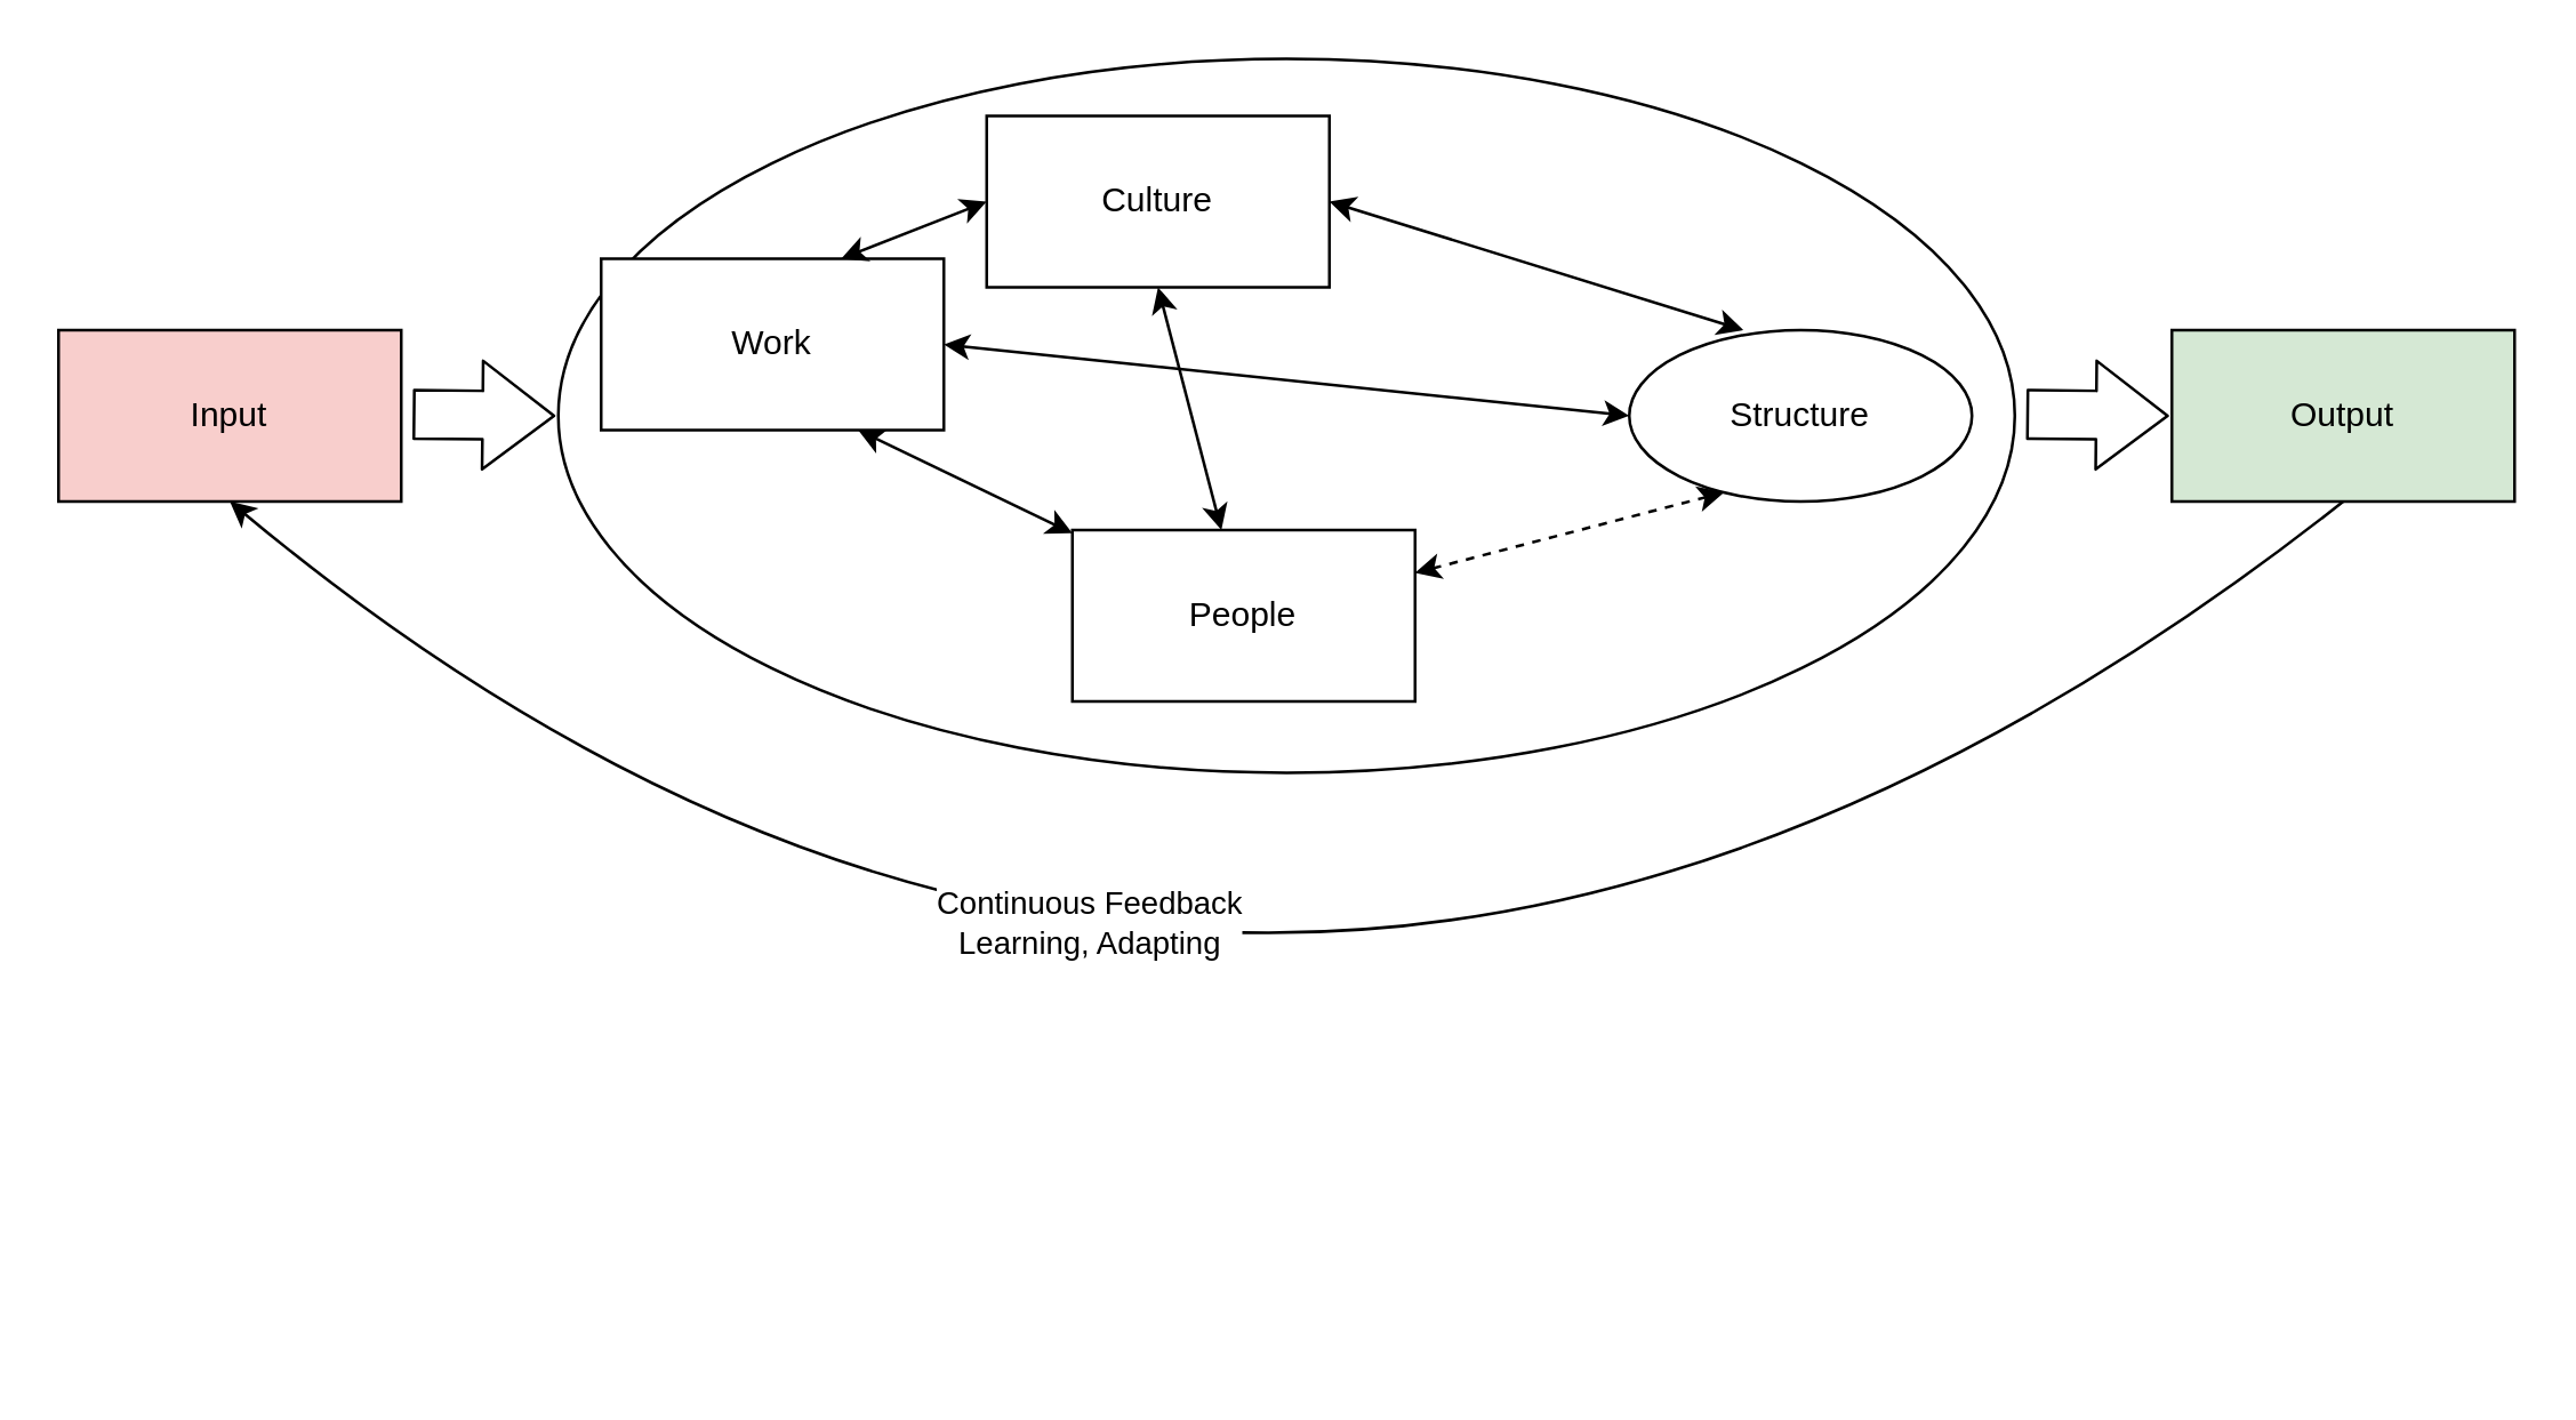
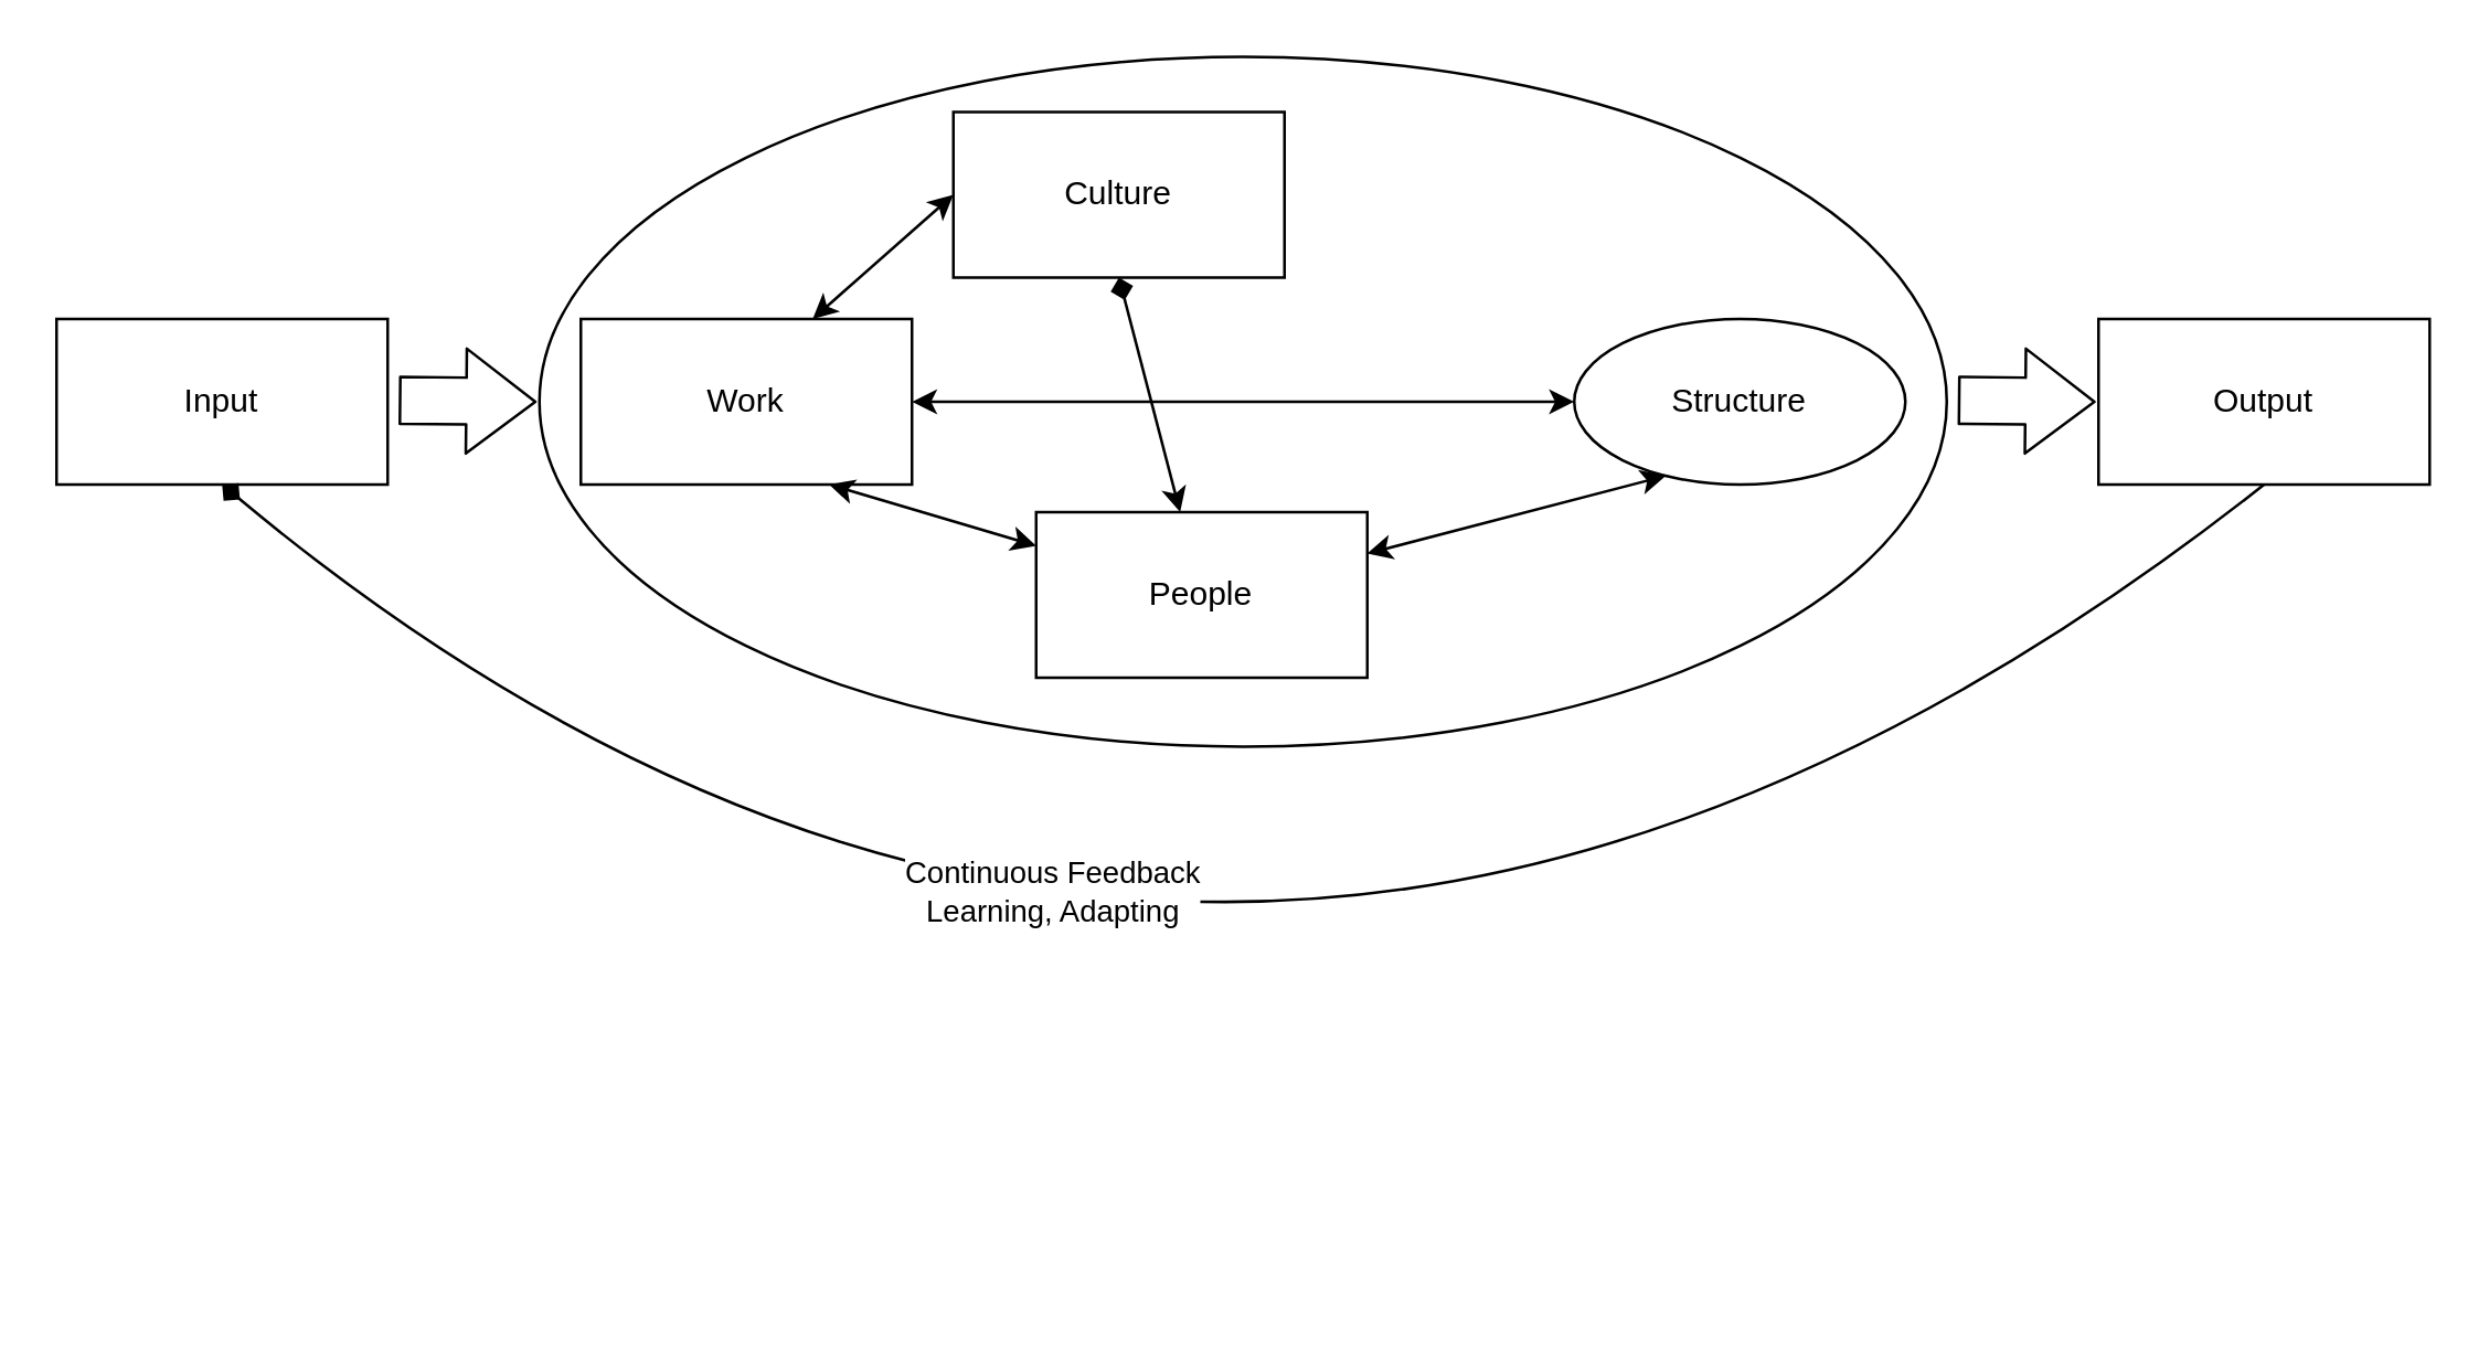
  <mxCell id="0" />
  <mxCell id="1" parent="0" />
  <mxCell id="2" value="" style="ellipse;whiteSpace=wrap;html=1;" vertex="1" parent="1"><mxGeometry x="195" y="20" width="510" height="250" as="geometry" /></mxCell>
  <mxCell id="3" value="Culture" style="rounded=0;whiteSpace=wrap;html=1;" vertex="1" parent="1"><mxGeometry x="345" y="40" width="120" height="60" as="geometry" /></mxCell>
  <mxCell id="4" value="People" style="rounded=0;whiteSpace=wrap;html=1;" vertex="1" parent="1"><mxGeometry x="375" y="185" width="120" height="60" as="geometry" /></mxCell>
- <mxCell id="5" value="Work" style="rounded=0;whiteSpace=wrap;html=1;" vertex="1" parent="1"><mxGeometry x="210" y="90" width="120" height="60" as="geometry" /></mxCell>
+ <mxCell id="5" value="Work" style="rounded=0;whiteSpace=wrap;html=1;" vertex="1" parent="1"><mxGeometry x="210" y="115" width="120" height="60" as="geometry" /></mxCell>
  <mxCell id="6" value="Structure" style="ellipse;whiteSpace=wrap;html=1;" vertex="1" parent="1"><mxGeometry x="570" y="115" width="120" height="60" as="geometry" /></mxCell>
- <mxCell id="7" value="Input" style="rounded=0;whiteSpace=wrap;html=1;fillColor=#f8cecc;" vertex="1" parent="1"><mxGeometry x="20" y="115" width="120" height="60" as="geometry" /></mxCell>
- <mxCell id="8" value="Output" style="rounded=0;whiteSpace=wrap;html=1;fillColor=#d5e8d4;" vertex="1" parent="1"><mxGeometry x="760" y="115" width="120" height="60" as="geometry" /></mxCell>
+ <mxCell id="7" value="Input" style="rounded=0;whiteSpace=wrap;html=1;" vertex="1" parent="1"><mxGeometry x="20" y="115" width="120" height="60" as="geometry" /></mxCell>
+ <mxCell id="8" value="Output" style="rounded=0;whiteSpace=wrap;html=1;" vertex="1" parent="1"><mxGeometry x="760" y="115" width="120" height="60" as="geometry" /></mxCell>
  <mxCell id="9" value="" style="shape=flexArrow;endArrow=classic;html=1;width=17;endSize=8;" edge="1" parent="1"><mxGeometry width="50" height="50" relative="1" as="geometry"><mxPoint x="144" y="144.5" as="sourcePoint" /><mxPoint x="194" y="145" as="targetPoint" /></mxGeometry></mxCell>
  <mxCell id="10" value="" style="shape=flexArrow;endArrow=classic;html=1;width=17;endSize=8;" edge="1" parent="1"><mxGeometry width="50" height="50" relative="1" as="geometry"><mxPoint x="709" y="144.5" as="sourcePoint" /><mxPoint x="759" y="145" as="targetPoint" /></mxGeometry></mxCell>
- <mxCell id="11" value="" style="curved=1;endArrow=classic;html=1;exitX=0.5;exitY=1;exitDx=0;exitDy=0;entryX=0.5;entryY=1;entryDx=0;entryDy=0;" edge="1" parent="1" source="8" target="7"><mxGeometry width="50" height="50" relative="1" as="geometry"><mxPoint x="430" y="395" as="sourcePoint" /><mxPoint x="480" y="345" as="targetPoint" /><Array as="points"><mxPoint x="440" y="475" /></Array></mxGeometry></mxCell>
+ <mxCell id="11" value="" style="curved=1;endArrow=diamond;html=1;exitX=0.5;exitY=1;exitDx=0;exitDy=0;entryX=0.5;entryY=1;entryDx=0;entryDy=0;" edge="1" parent="1" source="8" target="7"><mxGeometry width="50" height="50" relative="1" as="geometry"><mxPoint x="430" y="395" as="sourcePoint" /><mxPoint x="480" y="345" as="targetPoint" /><Array as="points"><mxPoint x="440" y="475" /></Array></mxGeometry></mxCell>
  <mxCell id="12" value="Continuous Feedback&lt;br&gt;Learning, Adapting" style="edgeLabel;html=1;align=center;verticalAlign=middle;resizable=0;points=[];" vertex="1" connectable="0" parent="11"><mxGeometry x="0.319" y="-79" relative="1" as="geometry"><mxPoint as="offset" /></mxGeometry></mxCell>
  <mxCell id="13" value="" style="endArrow=classic;startArrow=classic;html=1;exitX=0.7;exitY=0;exitDx=0;exitDy=0;exitPerimeter=0;entryX=0;entryY=0.5;entryDx=0;entryDy=0;" edge="1" parent="1" source="5" target="3"><mxGeometry width="50" height="50" relative="1" as="geometry"><mxPoint x="430" y="105" as="sourcePoint" /><mxPoint x="380" y="85" as="targetPoint" /></mxGeometry></mxCell>
  <mxCell id="14" value="" style="endArrow=classic;startArrow=classic;html=1;entryX=0.75;entryY=1;entryDx=0;entryDy=0;" edge="1" parent="1" source="4" target="5"><mxGeometry width="50" height="50" relative="1" as="geometry"><mxPoint x="-140" y="365" as="sourcePoint" /><mxPoint x="-90" y="315" as="targetPoint" /></mxGeometry></mxCell>
- <mxCell id="15" value="" style="endArrow=classic;startArrow=classic;html=1;entryX=1;entryY=0.5;entryDx=0;entryDy=0;exitX=0.333;exitY=0;exitDx=0;exitDy=0;exitPerimeter=0;" edge="1" parent="1" source="6" target="3"><mxGeometry width="50" height="50" relative="1" as="geometry"><mxPoint x="-50" y="365" as="sourcePoint" /><mxPoint x="0" y="315" as="targetPoint" /></mxGeometry></mxCell>
- <mxCell id="16" value="" style="endArrow=classic;startArrow=classic;html=1;entryX=1;entryY=0.25;entryDx=0;entryDy=0;exitX=0.25;exitY=1;exitDx=0;exitDy=0;dashed=1;" edge="1" parent="1" source="6" target="4"><mxGeometry width="50" height="50" relative="1" as="geometry"><mxPoint x="330" y="465" as="sourcePoint" /><mxPoint x="380" y="415" as="targetPoint" /></mxGeometry></mxCell>
- <mxCell id="17" value="" style="endArrow=classic;startArrow=classic;html=1;entryX=0.5;entryY=1;entryDx=0;entryDy=0;" edge="1" parent="1" source="4" target="3"><mxGeometry width="50" height="50" relative="1" as="geometry"><mxPoint x="-120" y="265" as="sourcePoint" /><mxPoint x="-70" y="215" as="targetPoint" /></mxGeometry></mxCell>
+ <mxCell id="16" value="" style="endArrow=classic;startArrow=classic;html=1;entryX=1;entryY=0.25;entryDx=0;entryDy=0;exitX=0.25;exitY=1;exitDx=0;exitDy=0;" edge="1" parent="1" source="6" target="4"><mxGeometry width="50" height="50" relative="1" as="geometry"><mxPoint x="330" y="465" as="sourcePoint" /><mxPoint x="380" y="415" as="targetPoint" /></mxGeometry></mxCell>
+ <mxCell id="17" value="" style="endArrow=diamond;startArrow=classic;html=1;entryX=0.5;entryY=1;entryDx=0;entryDy=0;" edge="1" parent="1" source="4" target="3"><mxGeometry width="50" height="50" relative="1" as="geometry"><mxPoint x="-120" y="265" as="sourcePoint" /><mxPoint x="-70" y="215" as="targetPoint" /></mxGeometry></mxCell>
  <mxCell id="18" value="" style="endArrow=classic;startArrow=classic;html=1;entryX=1;entryY=0.5;entryDx=0;entryDy=0;exitX=0;exitY=0.5;exitDx=0;exitDy=0;" edge="1" parent="1" source="6" target="5"><mxGeometry width="50" height="50" relative="1" as="geometry"><mxPoint x="20" y="345" as="sourcePoint" /><mxPoint x="70" y="295" as="targetPoint" /></mxGeometry></mxCell>
